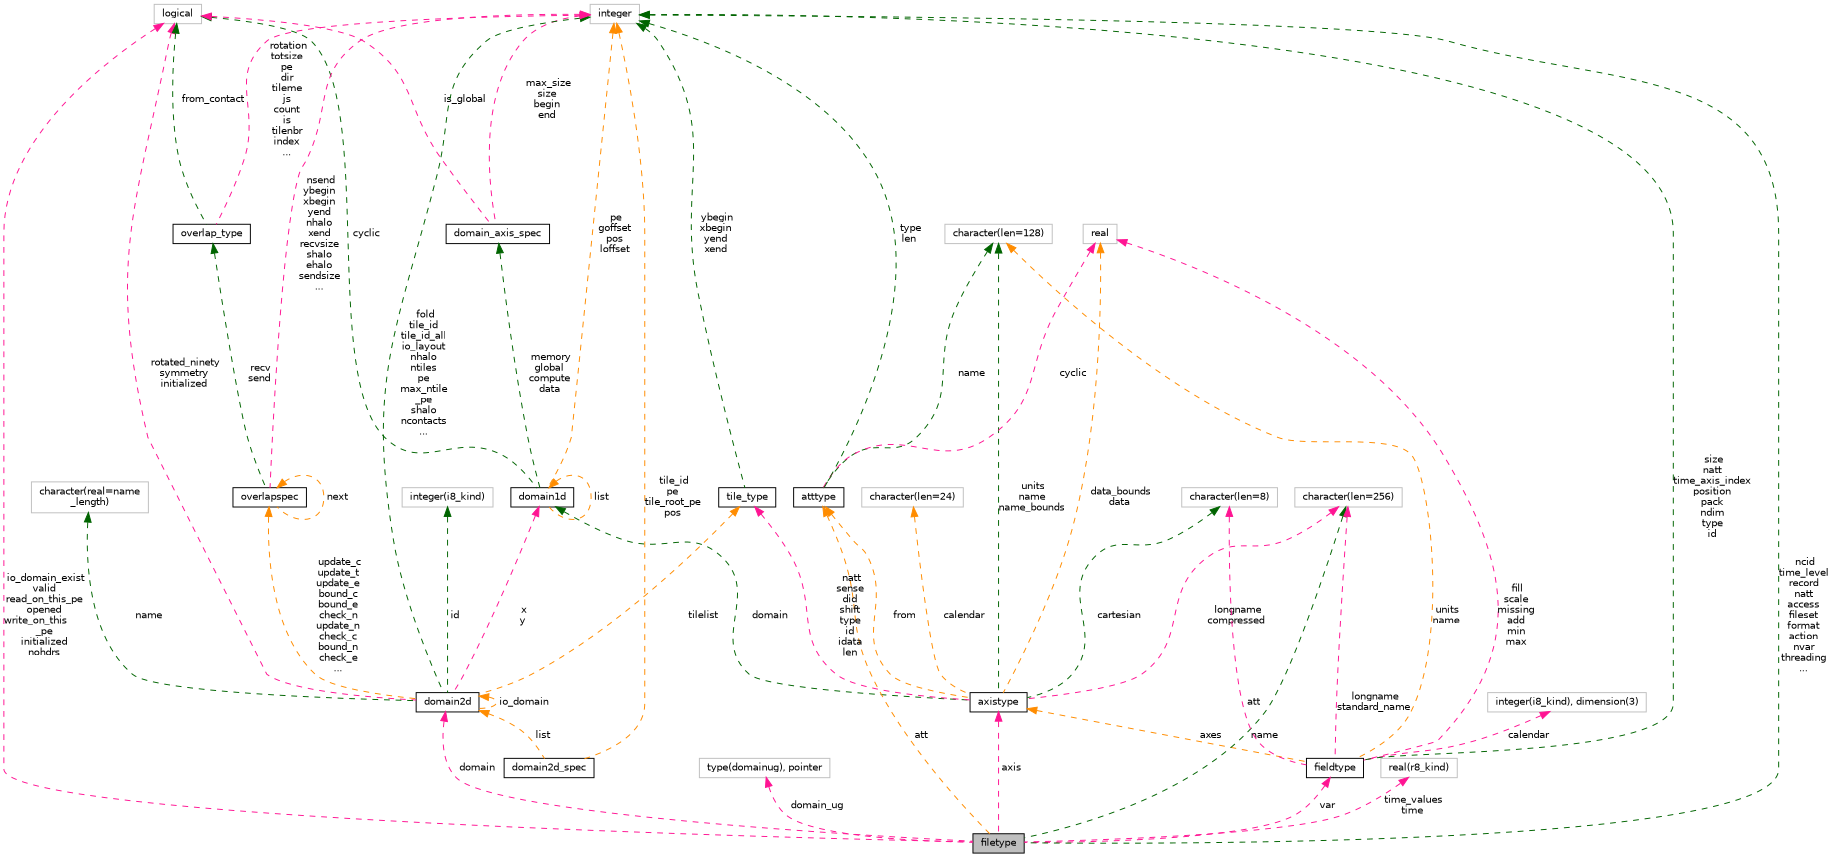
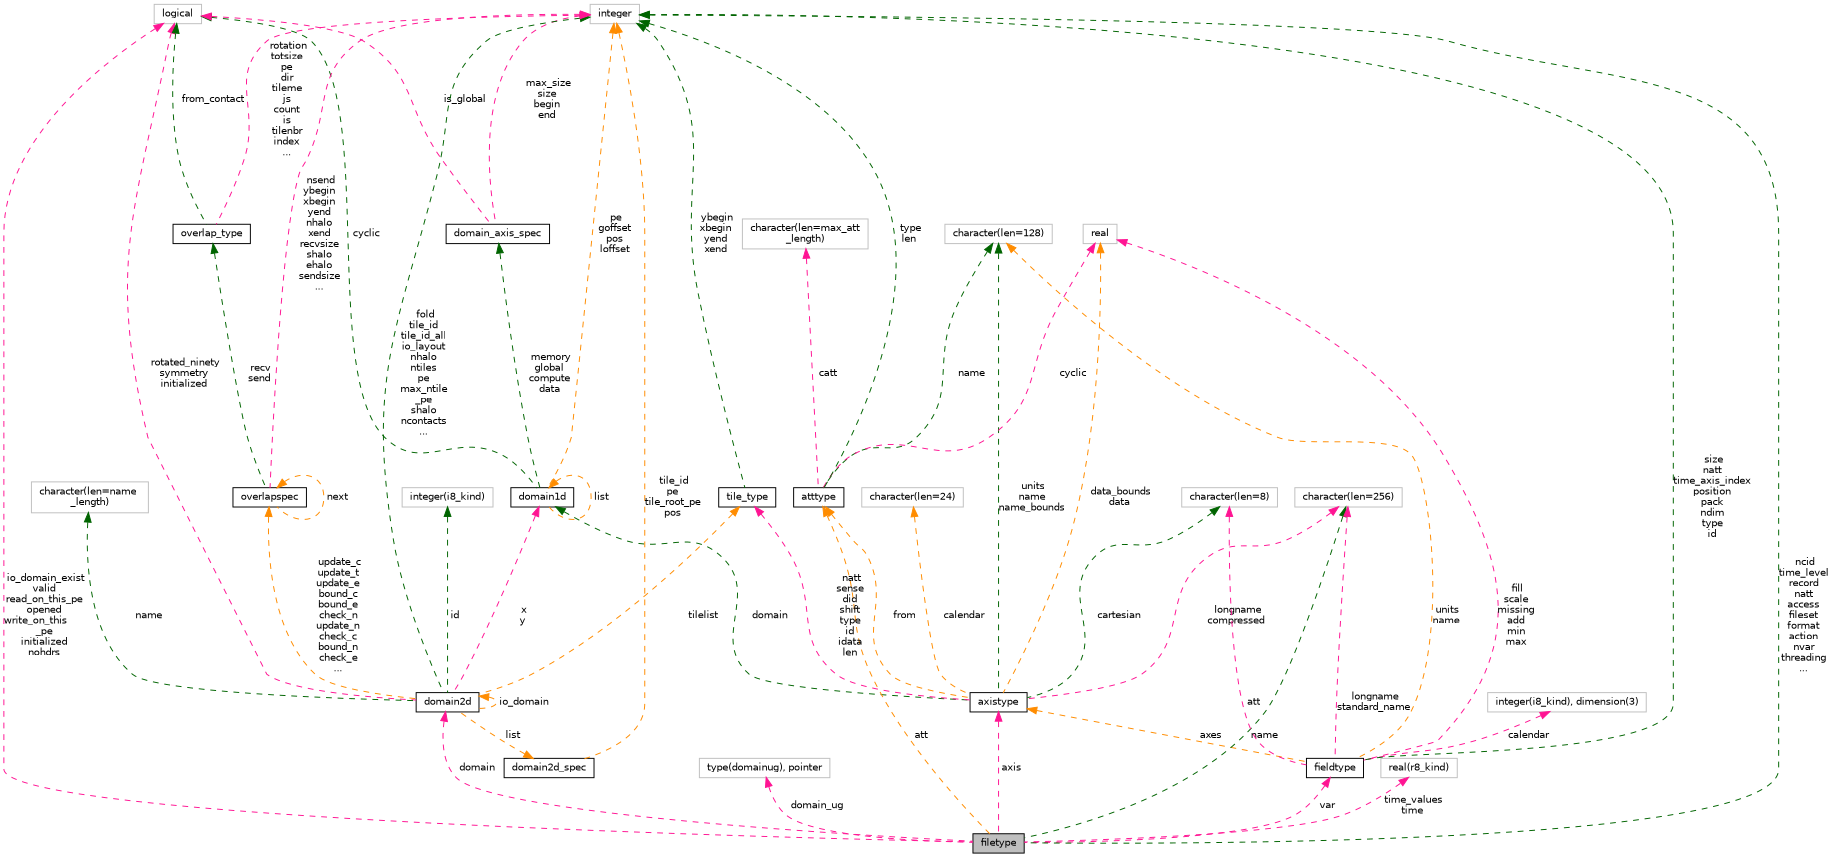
  digraph {
    rankdir=TB
    node [color=grey75 fillcolor=white fontname=Helvetica fontsize=10 shape=record style=filled]
    edge [color=deeppink dir=back fontname=Helvetica fontsize=10 labelfontname=Helvetica labelfontsize=10 style=dashed]
    n1 [color=black fillcolor=grey75 fontcolor=black height=0.2 label=filetype width=0.4]
    n2 [height=0.2 label=logical width=0.4]
    n3 [color=black height=0.2 label=domain1d width=0.4]
    n4 [color=black height=0.2 label=domain_axis_spec width=0.4]
    n5 [color=black height=0.2 label=domain2d width=0.4]
    n6 [color=black height=0.2 label=overlap_type width=0.4]
    n7 [color=black height=0.2 label=axistype width=0.4]
    n8 [color=black height=0.2 label=overlapspec width=0.4]
    n9 [height=0.2 label="type(domainug), pointer" width=0.4]
    n10 [color=black height=0.2 label=fieldtype width=0.4]
    n11 [height=0.2 label="integer(i8_kind), dimension(3)" width=0.4]
    n12 [height=0.2 label="character(len=256)" width=0.4]
    n13 [color=black height=0.2 label=atttype width=0.4]
    n14 [height=0.2 label="character(len=128)" width=0.4]
    n15 [height=0.2 label=real width=0.4]
    n16 [height=0.2 label=integer width=0.4]
    n17 [color=black height=0.2 label=domain2d_spec width=0.4]
    n18 [color=black height=0.2 label=tile_type width=0.4]
+   n19 [height=0.2 label="character(len=max_att\l_length)" width=0.4]
    n20 [height=0.2 label="character(len=8)" width=0.4]
    n21 [height=0.2 label="character(len=24)" width=0.4]
    n22 [height=0.2 label="integer(i8_kind)" width=0.4]
-   n23 [height=0.2 label="character(real=name\l_length)" width=0.4]
+   n23 [height=0.2 label="character(len=name\l_length)" width=0.4]
    n24 [height=0.2 label="real(r8_kind)" width=0.4]
    n2 -> n1 [label=" io_domain_exist\nvalid\nread_on_this_pe\nopened\nwrite_on_this\l_pe\ninitialized\nnohdrs"]
    n2 -> n3 [color=darkgreen label=" cyclic"]
    n2 -> n4 [label=" is_global"]
    n2 -> n5 [label=" rotated_ninety\nsymmetry\ninitialized"]
    n2 -> n6 [color=darkgreen label=" from_contact"]
    n3 -> n3 [color=darkorange label=" list"]
    n3 -> n5 [label=" x\ny"]
    n3 -> n7 [color=darkgreen label=" domain"]
    n4 -> n3 [color=darkgreen label=" memory\nglobal\ncompute\ndata"]
    n5 -> n1 [label=" domain"]
    n5 -> n5 [color=darkorange label=" io_domain"]
    n6 -> n8 [color=darkgreen label=" recv\nsend"]
    n7 -> n1 [label=" axis"]
    n7 -> n10 [color=darkorange label=" axes"]
    n8 -> n5 [color=darkorange label=" update_c\nupdate_t\nupdate_e\nbound_c\nbound_e\ncheck_n\nupdate_n\ncheck_c\nbound_n\ncheck_e\n..."]
    n8 -> n8 [color=darkorange label=" next"]
    n9 -> n1 [label=" domain_ug"]
    n10 -> n1 [label=" var"]
    n11 -> n10 [label=" calendar"]
    n12 -> n1 [color=darkgreen label=" name"]
    n12 -> n7 [label=" longname\ncompressed"]
    n12 -> n10 [label=" longname\nstandard_name"]
    n13 -> n1 [color=darkorange label=" att"]
    n13 -> n7 [color=darkorange label=" from"]
    n14 -> n7 [color=darkgreen label=" units\nname\nname_bounds"]
    n14 -> n10 [color=darkorange label=" units\nname"]
    n14 -> n13 [color=darkgreen label=" name"]
    n15 -> n7 [color=darkorange label=" data_bounds\ndata"]
    n15 -> n10 [label=" fill\nscale\nmissing\nadd\nmin\nmax"]
    n15 -> n13 [label=" cyclic"]
    n16 -> n1 [color=darkgreen label=" ncid\ntime_level\nrecord\nnatt\naccess\nfileset\nformat\naction\nnvar\nthreading\n..."]
    n16 -> n3 [color=darkorange label=" pe\ngoffset\npos\nloffset"]
    n16 -> n4 [label=" max_size\nsize\nbegin\nend"]
    n16 -> n5 [color=darkgreen label=" fold\ntile_id\ntile_id_all\nio_layout\nnhalo\nntiles\npe\nmax_ntile\l_pe\nshalo\nncontacts\n..."]
    n16 -> n6 [label=" rotation\ntotsize\npe\ndir\ntileme\njs\ncount\nis\ntilenbr\nindex\n..."]
    n16 -> n8 [label=" nsend\nybegin\nxbegin\nyend\nnhalo\nxend\nrecvsize\nshalo\nehalo\nsendsize\n..."]
    n16 -> n10 [color=darkgreen label=" size\nnatt\ntime_axis_index\nposition\npack\nndim\ntype\nid"]
    n16 -> n13 [color=darkgreen label=" type\nlen"]
    n16 -> n17 [color=darkorange label=" tile_id\npe\ntile_root_pe\npos"]
    n16 -> n18 [color=darkgreen label=" ybegin\nxbegin\nyend\nxend"]
-   n5 -> n17 [color=darkorange label=" list"]
+   n17 -> n5 [color=darkorange label=" list"]
    n18 -> n5 [color=darkorange label=" tilelist"]
    n18 -> n7 [label=" natt\nsense\ndid\nshift\ntype\nid\nidata\nlen"]
+   n19 -> n13 [label=" catt"]
    n20 -> n7 [color=darkgreen label=" cartesian"]
    n20 -> n10 [label=" att"]
    n21 -> n7 [color=darkorange label=" calendar"]
    n22 -> n5 [color=darkgreen label=" id"]
    n23 -> n5 [color=darkgreen label=" name"]
    n24 -> n1 [label=" time_values\ntime"]
  }
